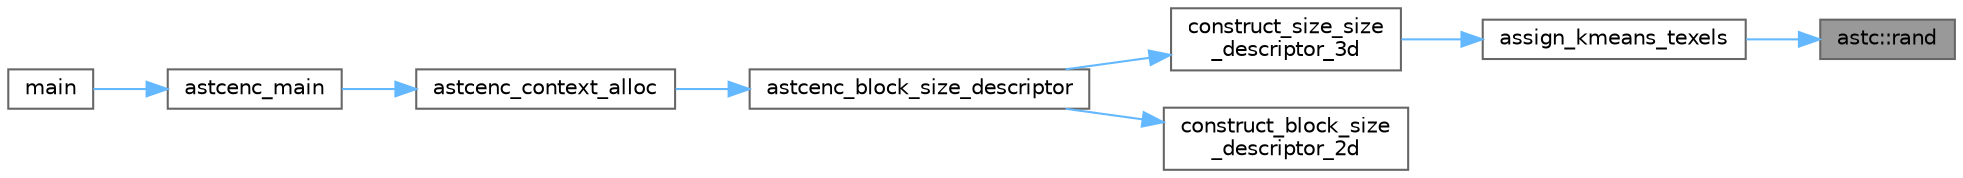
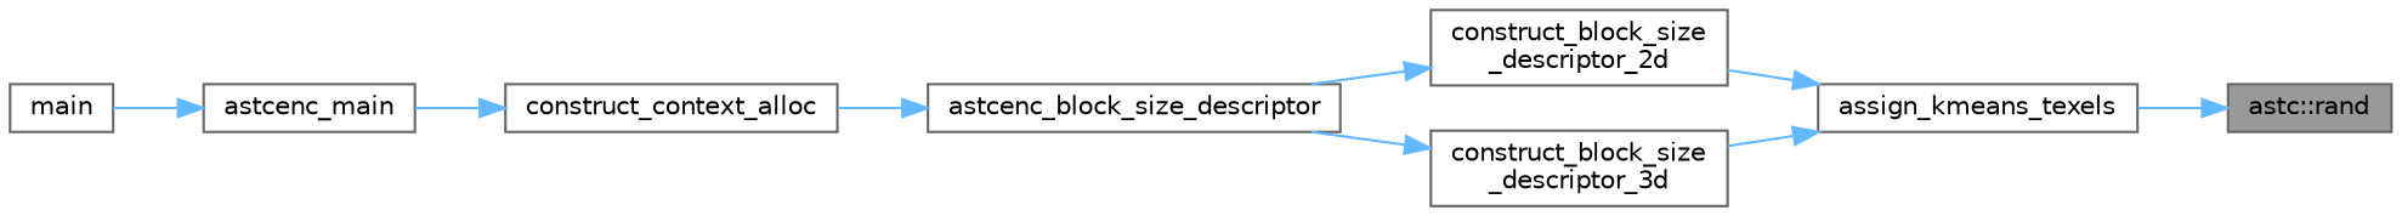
  digraph {
    rankdir=RL
    node [color=grey40 fillcolor=white fontname=Helvetica fontsize=10 shape=box style=filled]
    edge [color=steelblue1 dir=back fontname=Helvetica fontsize=10 labelfontname=Helvetica labelfontsize=10 style=solid]
    n1 [color=gray40 fillcolor=grey60 fontcolor=black height=0.2 label="astc::rand" width=0.4]
    n2 [height=0.2 label=assign_kmeans_texels width=0.4]
    n3 [height=0.2 label="construct_block_size\l_descriptor_2d" width=0.4]
-   n4 [height=0.2 label="construct_size_size\l_descriptor_3d" width=0.4]
+   n4 [height=0.2 label="construct_block_size\l_descriptor_3d" width=0.4]
    n5 [height=0.2 label=astcenc_block_size_descriptor width=0.4]
-   n6 [height=0.2 label=astcenc_context_alloc width=0.4]
+   n6 [height=0.2 label=construct_context_alloc width=0.4]
    n7 [height=0.2 label=astcenc_main width=0.4]
    n8 [height=0.2 label=main width=0.4]
    n1 -> n2
+   n2 -> n3
    n2 -> n4
    n3 -> n5
    n4 -> n5
    n5 -> n6
    n6 -> n7
    n7 -> n8
  }
